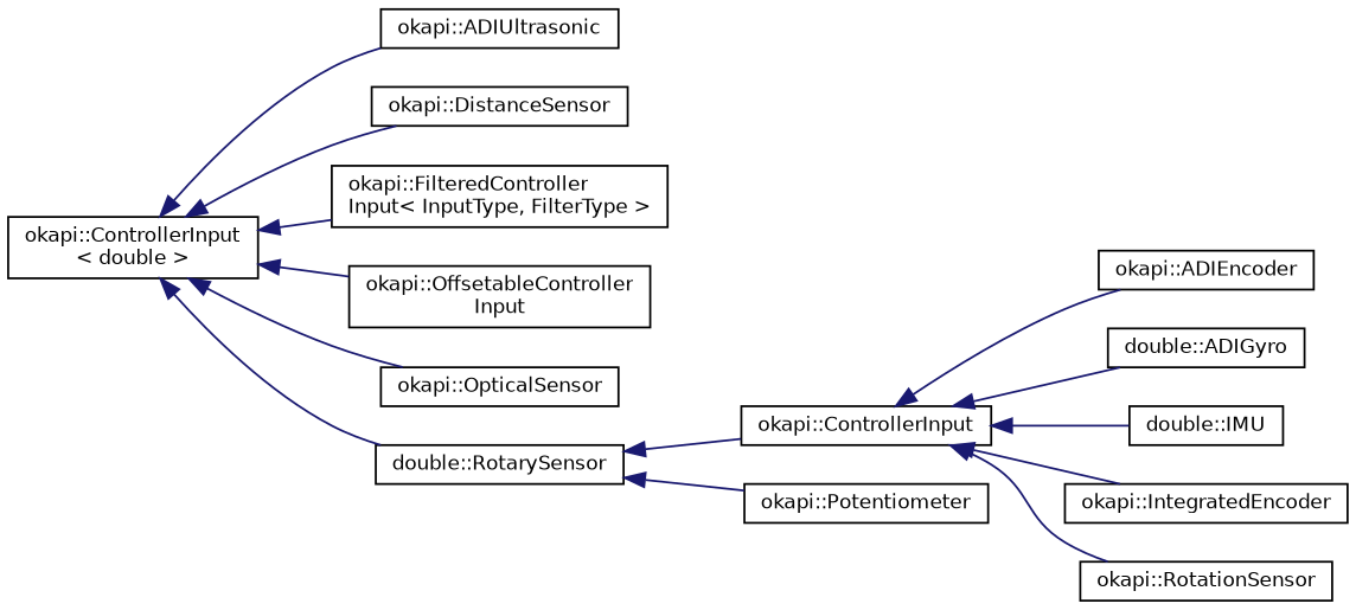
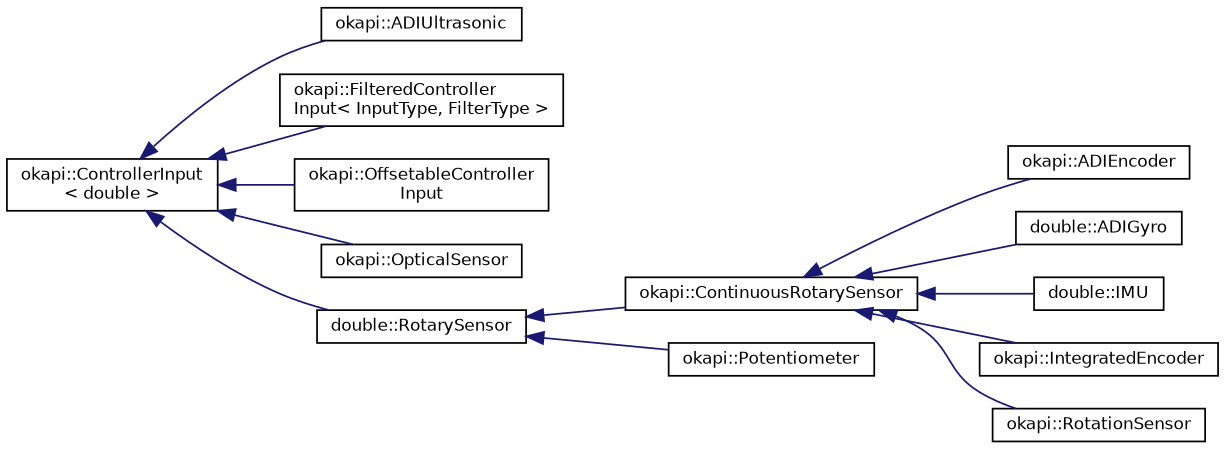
  digraph {
    rankdir=LR
    node [color=black fillcolor=white fontname=Helvetica fontsize=10 shape=record style=filled]
    edge [color=midnightblue dir=back fontname=Helvetica fontsize=10 labelfontname=Helvetica labelfontsize=10 style=solid]
    n1 [height=0.2 label="okapi::ControllerInput\l\< double \>" width=0.4]
    n2 [height=0.2 label="okapi::ADIUltrasonic" width=0.4]
-   n3 [height=0.2 label="okapi::DistanceSensor" width=0.4]
    n4 [height=0.2 label="okapi::FilteredController\lInput\< InputType, FilterType \>" width=0.4]
    n5 [height=0.2 label="okapi::OffsetableController\lInput" width=0.4]
    n6 [height=0.2 label="okapi::OpticalSensor" width=0.4]
    n7 [height=0.2 label="double::RotarySensor" width=0.4]
-   n8 [height=0.2 label="okapi::ControllerInput" width=0.4]
+   n8 [height=0.2 label="okapi::ContinuousRotarySensor" width=0.4]
    n9 [height=0.2 label="okapi::Potentiometer" width=0.4]
    n10 [height=0.2 label="okapi::ADIEncoder" width=0.4]
    n11 [height=0.2 label="double::ADIGyro" width=0.4]
    n12 [height=0.2 label="double::IMU" width=0.4]
    n13 [height=0.2 label="okapi::IntegratedEncoder" width=0.4]
    n14 [height=0.2 label="okapi::RotationSensor" width=0.4]
    n1 -> n2
-   n1 -> n3
    n1 -> n4
    n1 -> n5
    n1 -> n6
    n1 -> n7
    n7 -> n8
    n7 -> n9
    n8 -> n10
    n8 -> n11
    n8 -> n12
    n8 -> n13
    n8 -> n14
  }
